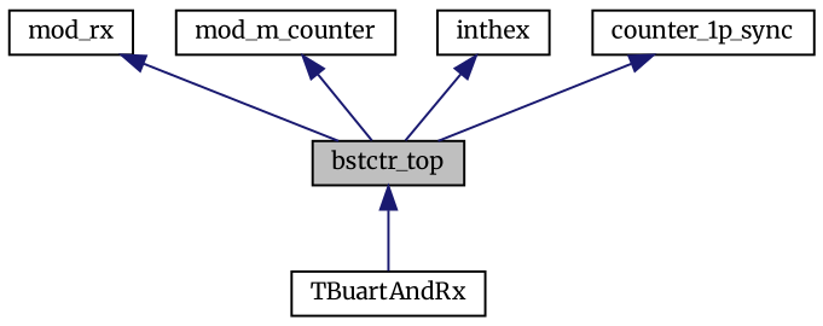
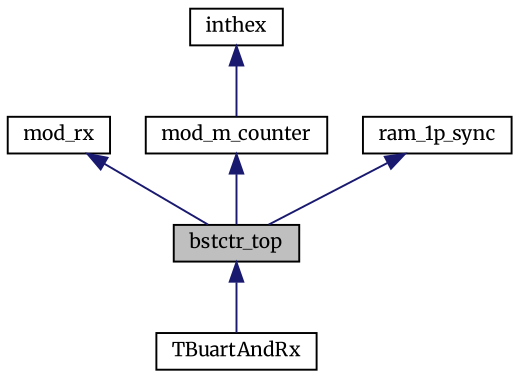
  digraph {
    fontname=Merriweather
    node [color=black fillcolor=white fontname=Merriweather fontsize=10 shape=record style=filled]
    edge [color=midnightblue dir=back fontname=Merriweather fontsize=10 labelfontname=Helvetica labelfontsize=10 style=solid]
    n1 [fillcolor=grey75 fontcolor=black height=0.2 label=bstctr_top width=0.4]
    n2 [height=0.2 label=TBuartAndRx width=0.4]
    n3 [height=0.2 label=mod_rx width=0.4]
    n4 [height=0.2 label=mod_m_counter width=0.4]
    n5 [height=0.2 label=inthex width=0.4]
-   n6 [height=0.2 label=counter_1p_sync width=0.4]
+   n6 [height=0.2 label=ram_1p_sync width=0.4]
    n1 -> n2
    n3 -> n1
    n4 -> n1
-   n5 -> n1
+   n5 -> n4
    n6 -> n1
  }
